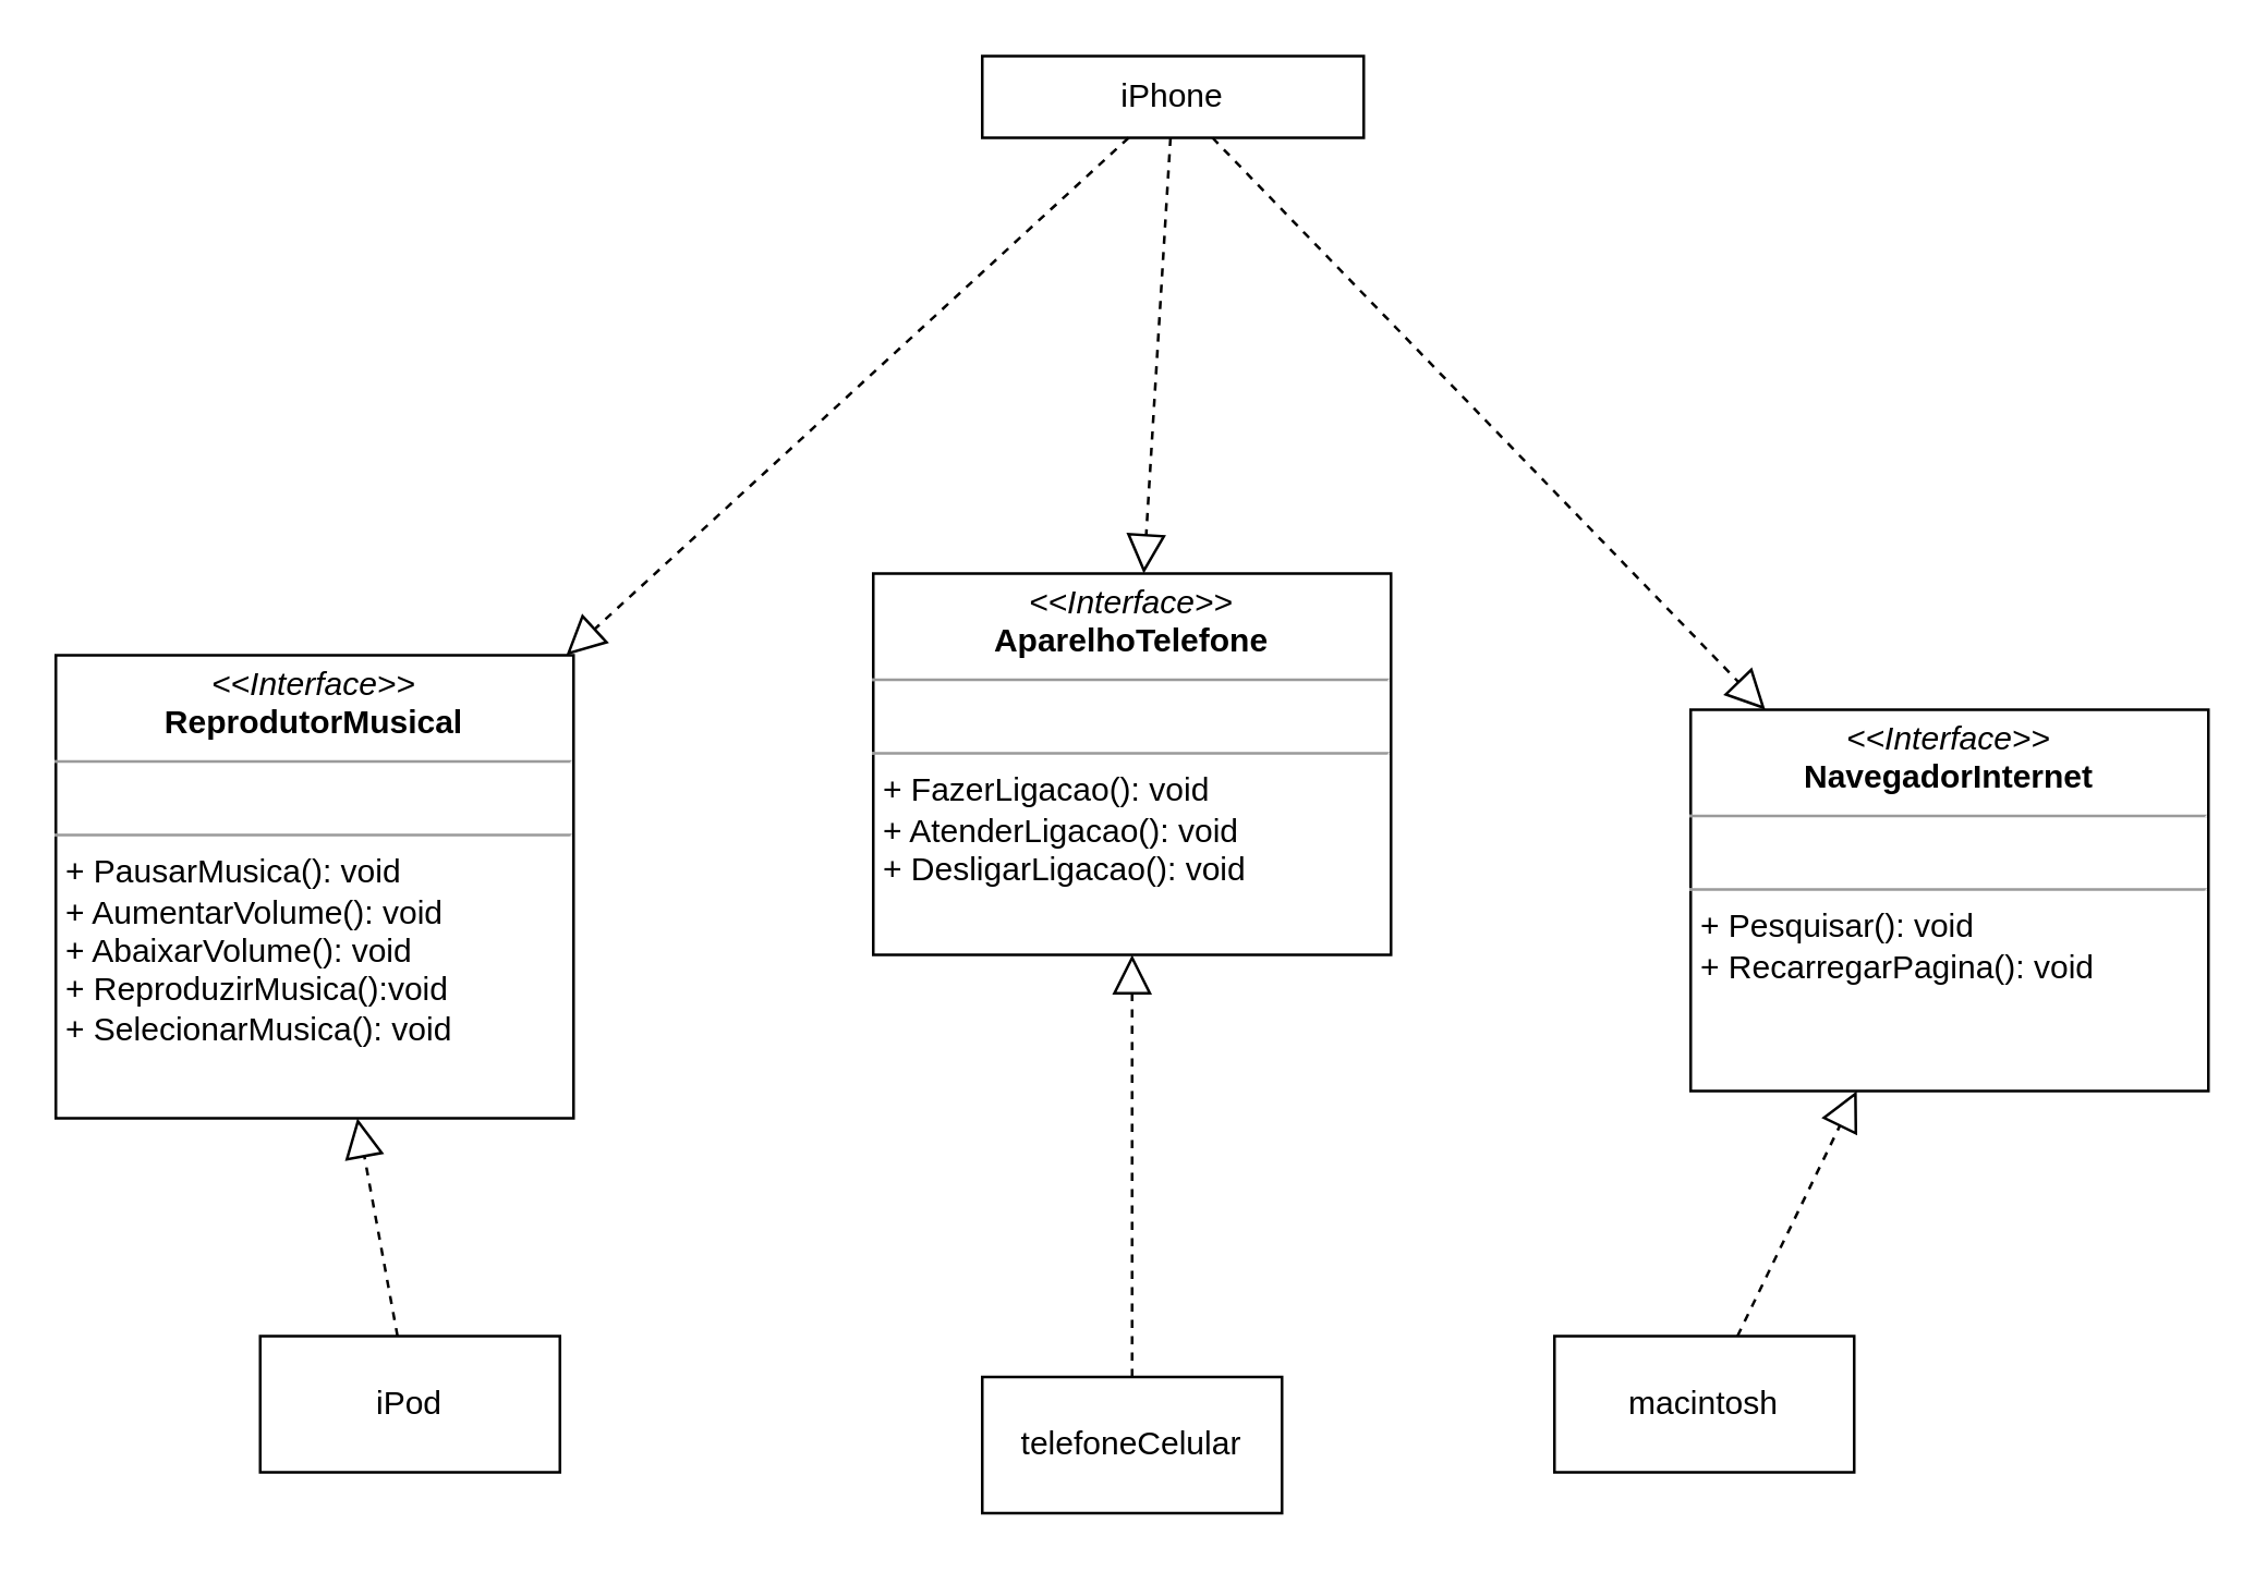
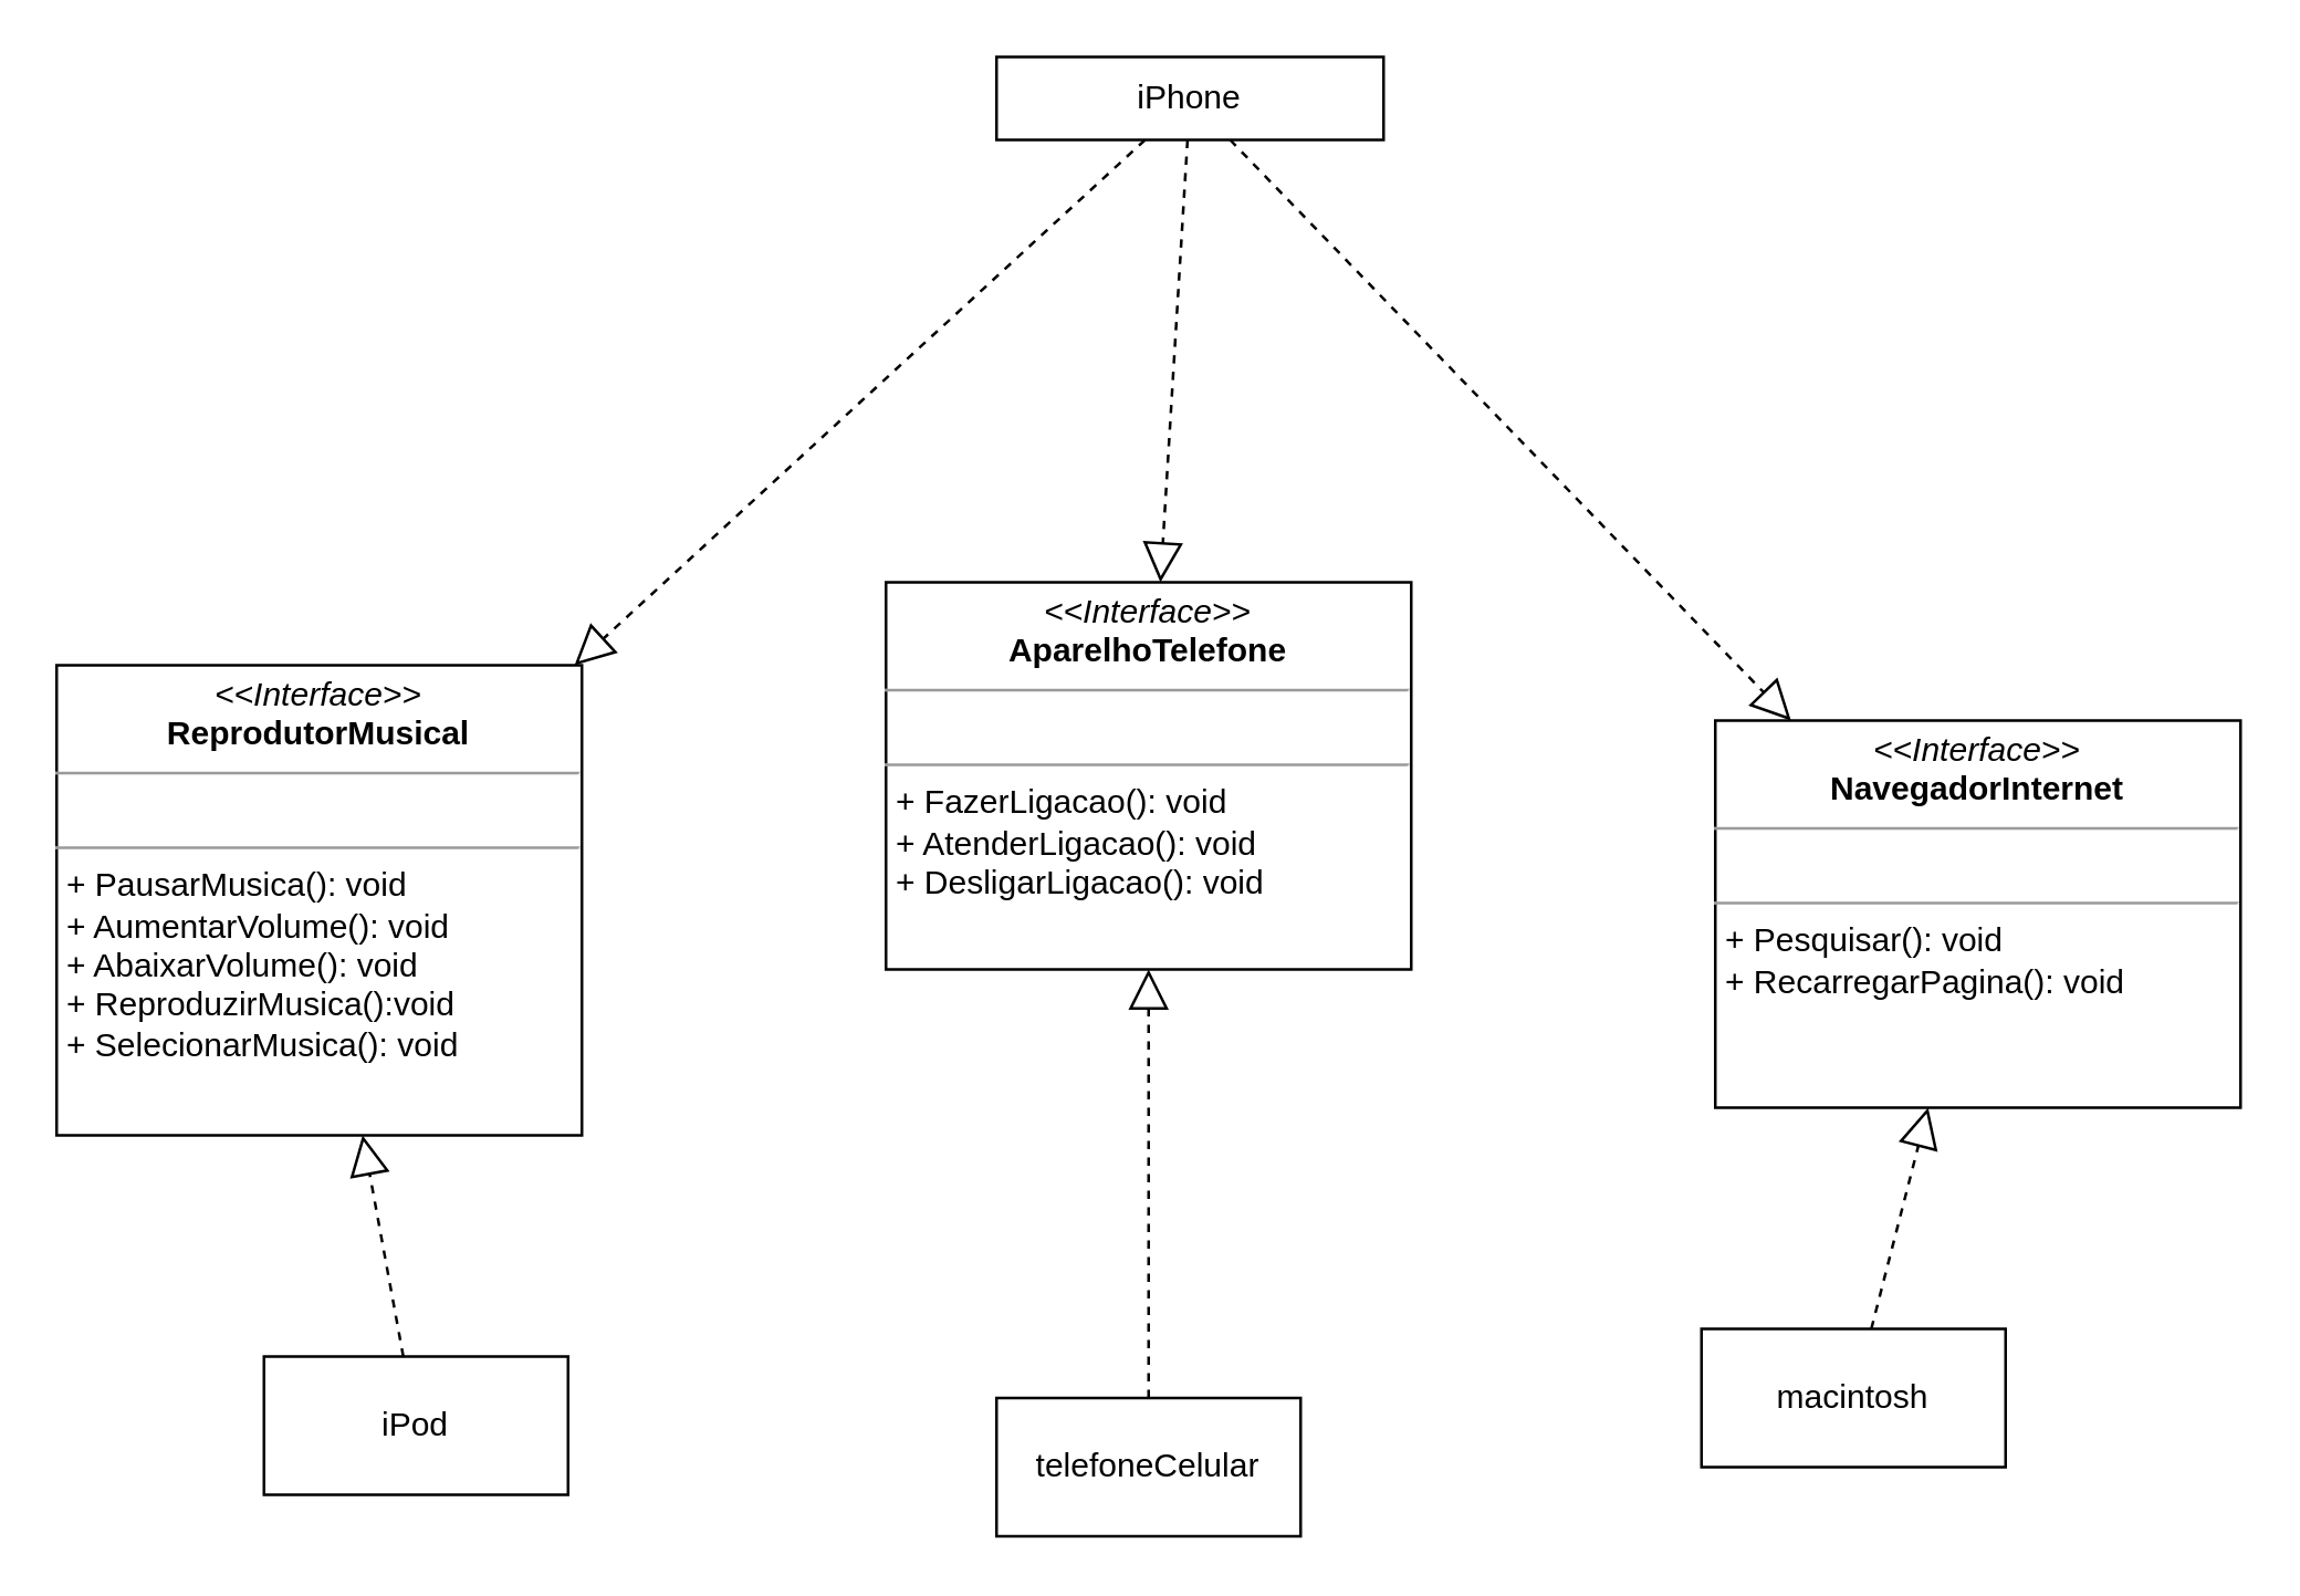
  <mxCell id="0" />
  <mxCell id="1" parent="0" />
  <mxCell id="2" value="&lt;p style=&quot;margin:0px;margin-top:4px;text-align:center;&quot;&gt;&lt;i&gt;&amp;lt;&amp;lt;Interface&amp;gt;&amp;gt;&lt;/i&gt;&lt;br&gt;&lt;b&gt;ReprodutorMusical&lt;/b&gt;&lt;/p&gt;&lt;hr size=&quot;1&quot;&gt;&lt;p style=&quot;margin:0px;margin-left:4px;&quot;&gt;&lt;br&gt;&lt;/p&gt;&lt;hr size=&quot;1&quot;&gt;&lt;p style=&quot;margin:0px;margin-left:4px;&quot;&gt;+ PausarMusica(): void&lt;/p&gt;&lt;p style=&quot;margin:0px;margin-left:4px;&quot;&gt;+ AumentarVolume(): void&lt;/p&gt;&lt;p style=&quot;margin:0px;margin-left:4px;&quot;&gt;+ AbaixarVolume(): void&lt;/p&gt;&lt;p style=&quot;margin:0px;margin-left:4px;&quot;&gt;+ ReproduzirMusica():void&lt;/p&gt;&lt;p style=&quot;margin:0px;margin-left:4px;&quot;&gt;+ SelecionarMusica(): void&lt;/p&gt;" style="verticalAlign=top;align=left;overflow=fill;fontSize=12;fontFamily=Helvetica;html=1;rounded=0;shadow=0;comic=0;labelBackgroundColor=none;strokeWidth=1" parent="1" vertex="1"><mxGeometry x="20" y="240" width="190" height="170" as="geometry" /></mxCell>
  <mxCell id="3" value="&lt;p style=&quot;margin:0px;margin-top:4px;text-align:center;&quot;&gt;&lt;i&gt;&amp;lt;&amp;lt;Interface&amp;gt;&amp;gt;&lt;/i&gt;&lt;br&gt;&lt;b&gt;AparelhoTelefone&lt;/b&gt;&lt;/p&gt;&lt;hr size=&quot;1&quot;&gt;&lt;p style=&quot;margin:0px;margin-left:4px;&quot;&gt;&lt;br&gt;&lt;/p&gt;&lt;hr size=&quot;1&quot;&gt;&lt;p style=&quot;margin:0px;margin-left:4px;&quot;&gt;+ FazerLigacao(): void&lt;/p&gt;&lt;p style=&quot;margin:0px;margin-left:4px;&quot;&gt;+ AtenderLigacao(): void&lt;/p&gt;&lt;p style=&quot;margin:0px;margin-left:4px;&quot;&gt;+ DesligarLigacao(): void&lt;/p&gt;" style="verticalAlign=top;align=left;overflow=fill;fontSize=12;fontFamily=Helvetica;html=1;rounded=0;shadow=0;comic=0;labelBackgroundColor=none;strokeWidth=1" parent="1" vertex="1"><mxGeometry x="320" y="210" width="190" height="140" as="geometry" /></mxCell>
  <mxCell id="4" value="&lt;p style=&quot;margin:0px;margin-top:4px;text-align:center;&quot;&gt;&lt;i&gt;&amp;lt;&amp;lt;Interface&amp;gt;&amp;gt;&lt;/i&gt;&lt;br&gt;&lt;b&gt;NavegadorInternet&lt;/b&gt;&lt;/p&gt;&lt;hr size=&quot;1&quot;&gt;&lt;p style=&quot;margin:0px;margin-left:4px;&quot;&gt;&lt;br&gt;&lt;/p&gt;&lt;hr size=&quot;1&quot;&gt;&lt;p style=&quot;margin:0px;margin-left:4px;&quot;&gt;+ Pesquisar(): void&lt;br&gt;&lt;/p&gt;&lt;p style=&quot;margin:0px;margin-left:4px;&quot;&gt;+ RecarregarPagina(): void&lt;/p&gt;&lt;p style=&quot;margin:0px;margin-left:4px;&quot;&gt;&lt;br&gt;&lt;/p&gt;&lt;p style=&quot;margin:0px;margin-left:4px;&quot;&gt;&lt;br&gt;&lt;/p&gt;" style="verticalAlign=top;align=left;overflow=fill;fontSize=12;fontFamily=Helvetica;html=1;rounded=0;shadow=0;comic=0;labelBackgroundColor=none;strokeWidth=1" parent="1" vertex="1"><mxGeometry x="620" y="260" width="190" height="140" as="geometry" /></mxCell>
  <mxCell id="5" value="iPod" style="html=1;whiteSpace=wrap;" vertex="1" parent="1"><mxGeometry x="95" y="490" width="110" height="50" as="geometry" /></mxCell>
  <mxCell id="6" value="telefoneCelular" style="html=1;whiteSpace=wrap;" vertex="1" parent="1"><mxGeometry x="360" y="505" width="110" height="50" as="geometry" /></mxCell>
- <mxCell id="7" value="macintosh" style="html=1;whiteSpace=wrap;" vertex="1" parent="1"><mxGeometry x="570" y="490" width="110" height="50" as="geometry" /></mxCell>
+ <mxCell id="7" value="macintosh" style="html=1;whiteSpace=wrap;" vertex="1" parent="1"><mxGeometry x="615" y="480" width="110" height="50" as="geometry" /></mxCell>
  <mxCell id="8" value="" style="endArrow=block;dashed=1;endFill=0;endSize=12;html=1;rounded=0;" edge="1" parent="1" source="5" target="2"><mxGeometry width="160" relative="1" as="geometry"><mxPoint x="330" y="410" as="sourcePoint" /><mxPoint x="490" y="410" as="targetPoint" /></mxGeometry></mxCell>
  <mxCell id="9" value="" style="endArrow=block;dashed=1;endFill=0;endSize=12;html=1;rounded=0;" edge="1" parent="1" source="6" target="3"><mxGeometry width="160" relative="1" as="geometry"><mxPoint x="330" y="410" as="sourcePoint" /><mxPoint x="490" y="410" as="targetPoint" /></mxGeometry></mxCell>
  <mxCell id="10" value="" style="endArrow=block;dashed=1;endFill=0;endSize=12;html=1;rounded=0;" edge="1" parent="1" source="7" target="4"><mxGeometry width="160" relative="1" as="geometry"><mxPoint x="330" y="410" as="sourcePoint" /><mxPoint x="490" y="410" as="targetPoint" /></mxGeometry></mxCell>
  <mxCell id="11" value="iPhone" style="html=1;whiteSpace=wrap;" vertex="1" parent="1"><mxGeometry x="360" y="20" width="140" height="30" as="geometry" /></mxCell>
  <mxCell id="12" value="" style="endArrow=block;dashed=1;endFill=0;endSize=12;html=1;rounded=0;" edge="1" parent="1" source="11" target="2"><mxGeometry width="160" relative="1" as="geometry"><mxPoint x="320" y="470" as="sourcePoint" /><mxPoint x="480" y="470" as="targetPoint" /></mxGeometry></mxCell>
  <mxCell id="13" value="" style="endArrow=block;dashed=1;endFill=0;endSize=12;html=1;rounded=0;" edge="1" parent="1" source="11" target="3"><mxGeometry width="160" relative="1" as="geometry"><mxPoint x="320" y="470" as="sourcePoint" /><mxPoint x="480" y="470" as="targetPoint" /></mxGeometry></mxCell>
  <mxCell id="14" value="" style="endArrow=block;dashed=1;endFill=0;endSize=12;html=1;rounded=0;" edge="1" parent="1" source="11" target="4"><mxGeometry width="160" relative="1" as="geometry"><mxPoint x="320" y="470" as="sourcePoint" /><mxPoint x="480" y="470" as="targetPoint" /></mxGeometry></mxCell>
